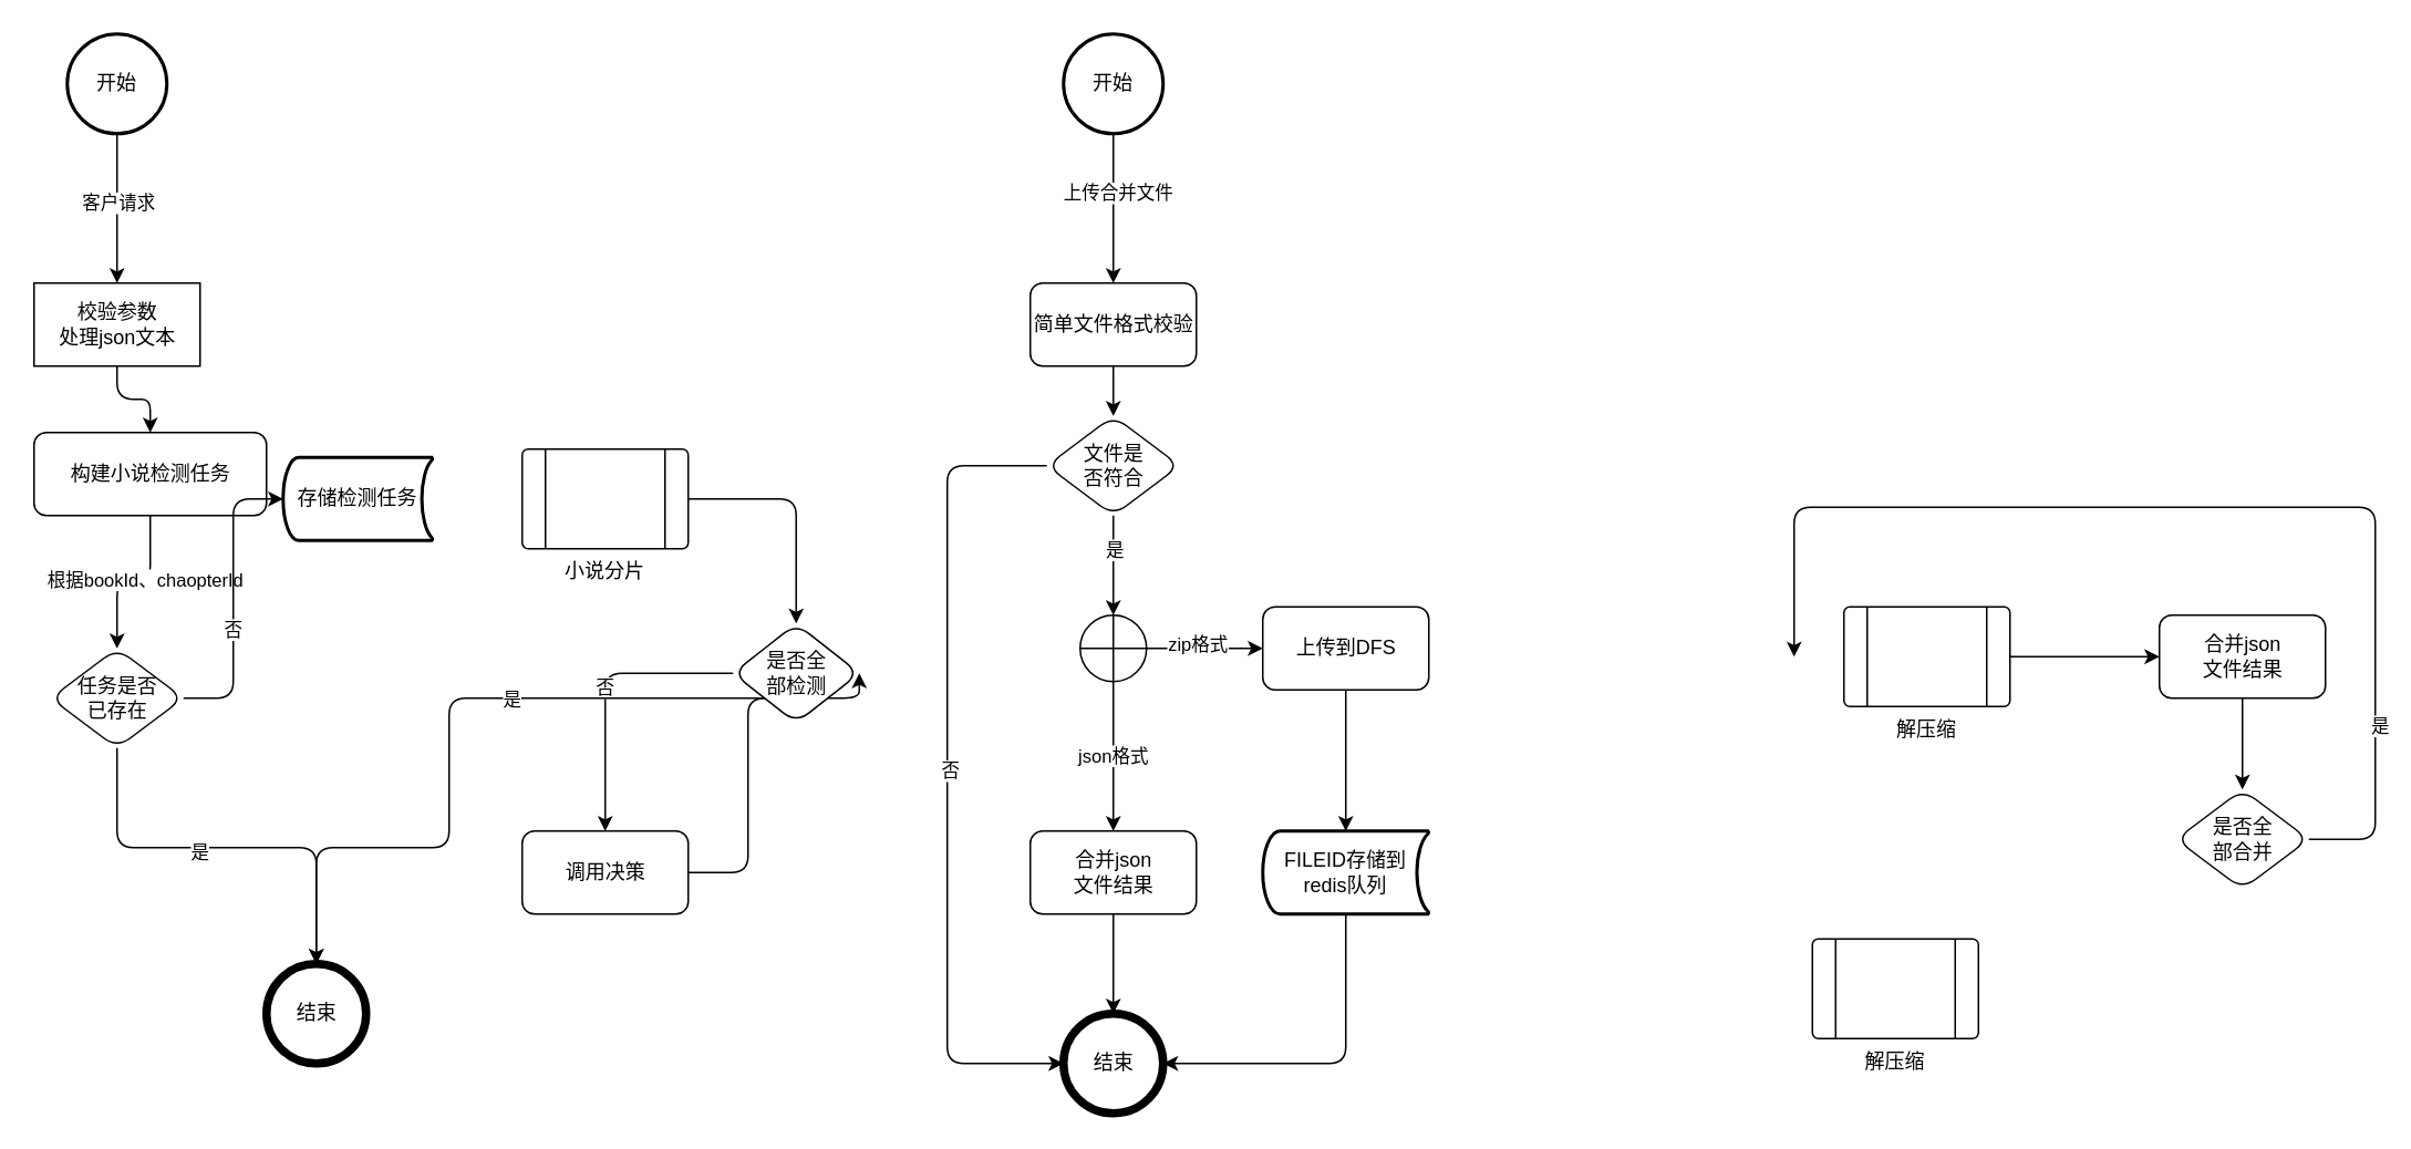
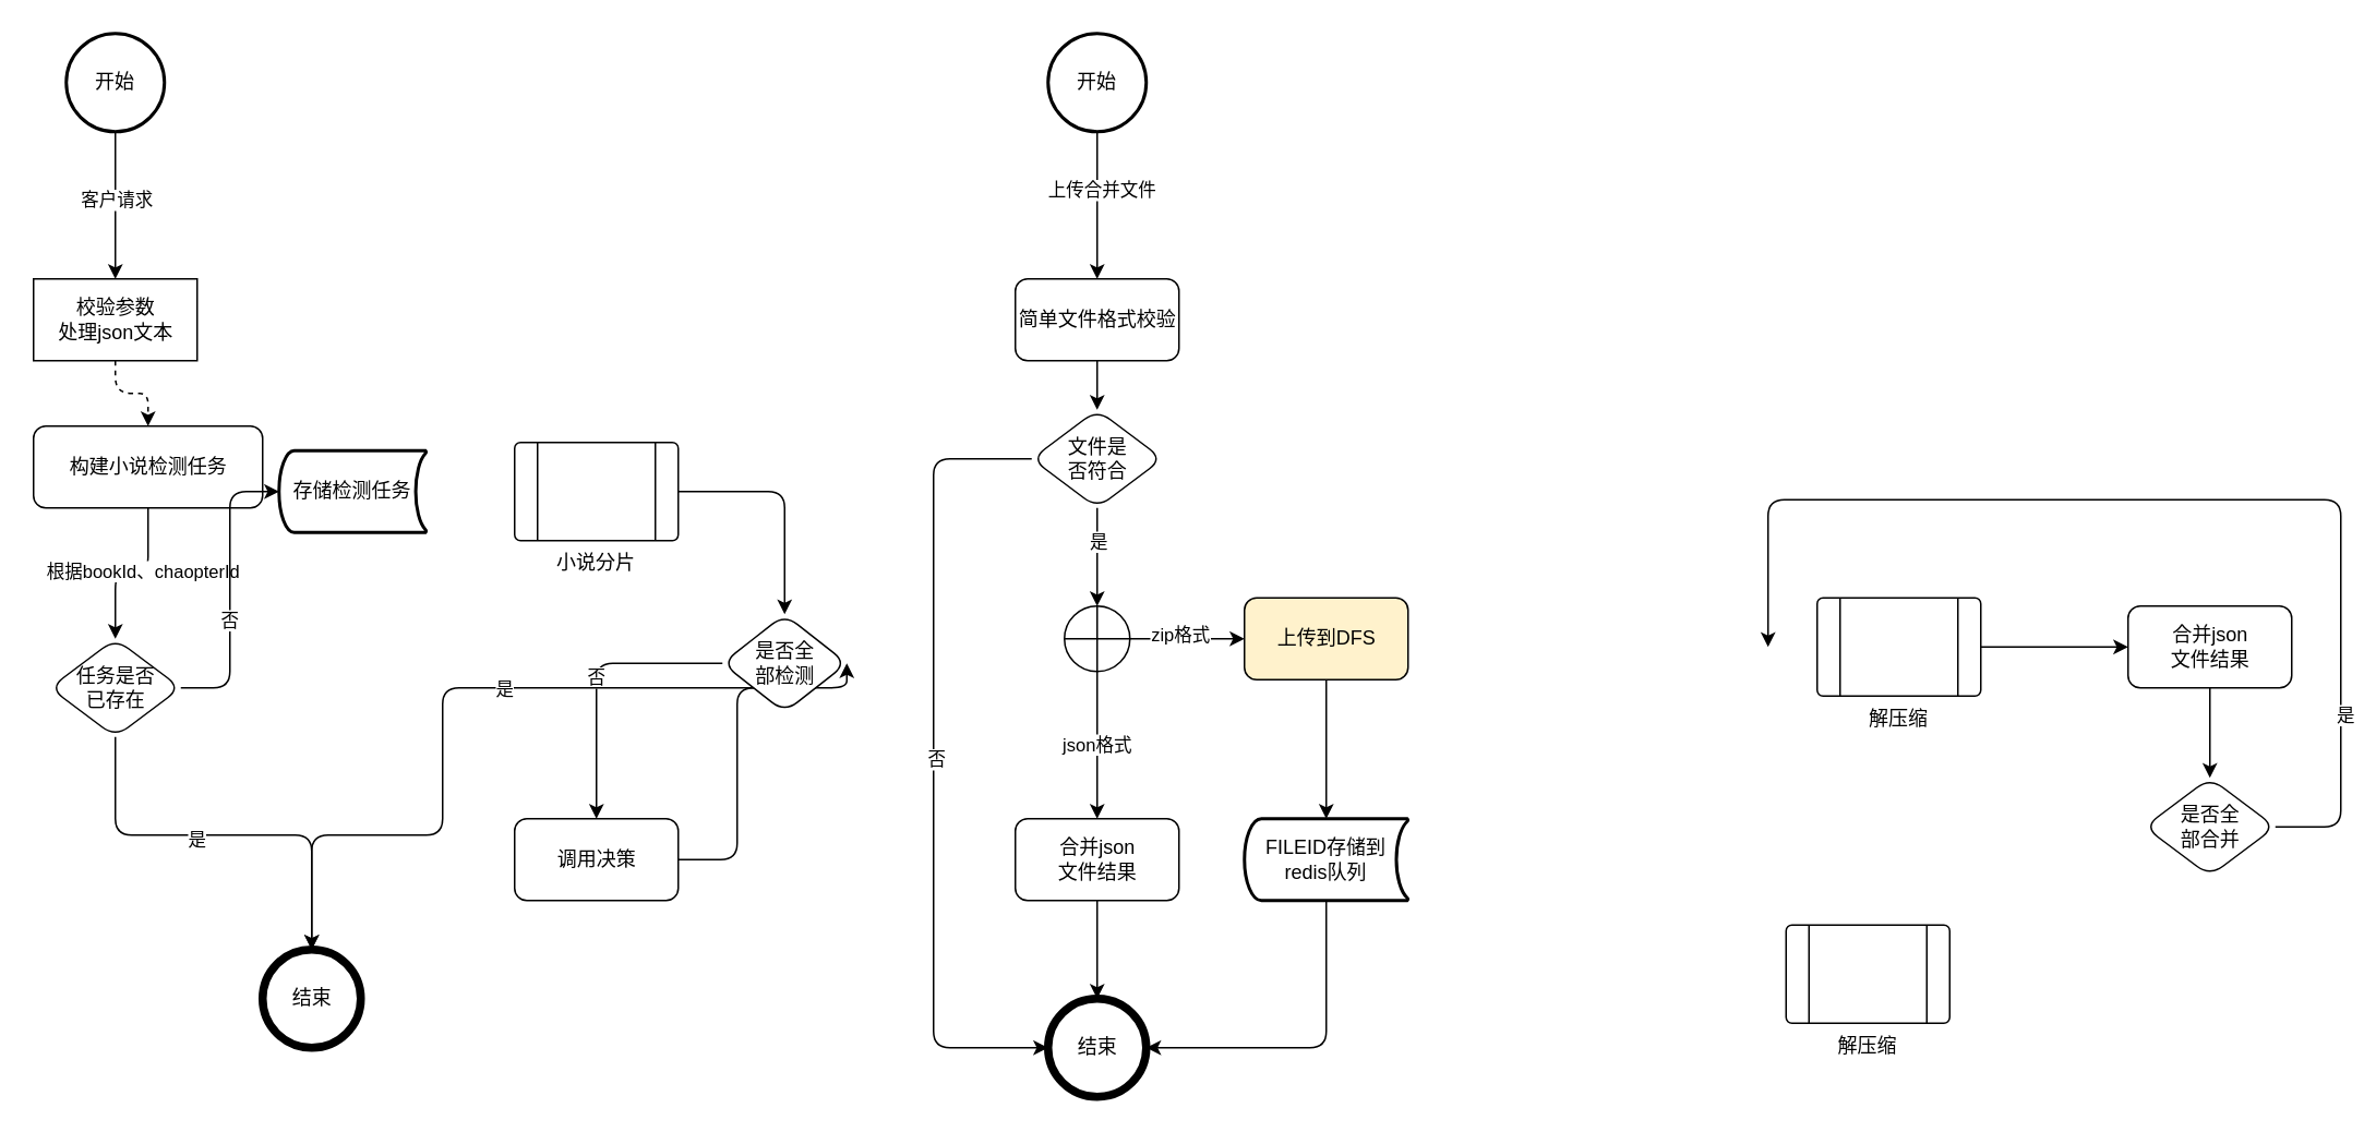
  <mxCell id="0" />
  <mxCell id="1" parent="0" />
  <mxCell id="2" style="edgeStyle=orthogonalEdgeStyle;orthogonalLoop=1;jettySize=auto;html=1;" edge="1" parent="1" source="4" target="6"><mxGeometry relative="1" as="geometry" /></mxCell>
  <mxCell id="3" value="客户请求" style="edgeLabel;html=1;align=center;verticalAlign=middle;resizable=0;points=[];rounded=1;" vertex="1" connectable="0" parent="2"><mxGeometry x="-0.089" relative="1" as="geometry"><mxPoint as="offset" /></mxGeometry></mxCell>
  <mxCell id="4" value="开始" style="strokeWidth=2;html=1;shape=mxgraph.flowchart.start_2;whiteSpace=wrap;rounded=1;" vertex="1" parent="1"><mxGeometry x="40" y="20" width="60" height="60" as="geometry" /></mxCell>
- <mxCell id="5" style="edgeStyle=orthogonalEdgeStyle;orthogonalLoop=1;jettySize=auto;html=1;entryX=0.5;entryY=0;entryDx=0;entryDy=0;" edge="1" parent="1" source="6" target="9"><mxGeometry relative="1" as="geometry" /></mxCell>
+ <mxCell id="5" style="edgeStyle=orthogonalEdgeStyle;orthogonalLoop=1;jettySize=auto;html=1;entryX=0.5;entryY=0;entryDx=0;entryDy=0;dashed=1;" edge="1" parent="1" source="6" target="9"><mxGeometry relative="1" as="geometry" /></mxCell>
  <mxCell id="6" value="校验参数&lt;br&gt;处理json文本" style="html=1;dashed=0;whitespace=wrap;rounded=0;" vertex="1" parent="1"><mxGeometry x="20" y="170" width="100" height="50" as="geometry" /></mxCell>
  <mxCell id="7" style="edgeStyle=orthogonalEdgeStyle;orthogonalLoop=1;jettySize=auto;html=1;" edge="1" parent="1" source="9" target="14"><mxGeometry relative="1" as="geometry" /></mxCell>
  <mxCell id="8" value="根据bookId、chaopterId" style="edgeLabel;html=1;align=center;verticalAlign=middle;resizable=0;points=[];rounded=1;" vertex="1" connectable="0" parent="7"><mxGeometry x="-0.125" y="-2" relative="1" as="geometry"><mxPoint as="offset" /></mxGeometry></mxCell>
  <mxCell id="9" value="构建小说检测任务" style="html=1;dashed=0;whitespace=wrap;rounded=1;" vertex="1" parent="1"><mxGeometry x="20" y="260" width="140" height="50" as="geometry" /></mxCell>
  <mxCell id="10" style="edgeStyle=orthogonalEdgeStyle;orthogonalLoop=1;jettySize=auto;html=1;exitX=0.5;exitY=1;exitDx=0;exitDy=0;" edge="1" parent="1" source="14" target="15"><mxGeometry relative="1" as="geometry"><Array as="points"><mxPoint x="70" y="510" /><mxPoint x="190" y="510" /></Array></mxGeometry></mxCell>
  <mxCell id="11" value="是" style="edgeLabel;html=1;align=center;verticalAlign=middle;resizable=0;points=[];rounded=1;" vertex="1" connectable="0" parent="10"><mxGeometry x="-0.129" y="-2" relative="1" as="geometry"><mxPoint as="offset" /></mxGeometry></mxCell>
  <mxCell id="12" style="edgeStyle=orthogonalEdgeStyle;orthogonalLoop=1;jettySize=auto;html=1;entryX=0;entryY=0.5;entryDx=0;entryDy=0;entryPerimeter=0;" edge="1" parent="1" source="14" target="16"><mxGeometry relative="1" as="geometry" /></mxCell>
  <mxCell id="13" value="否" style="edgeLabel;html=1;align=center;verticalAlign=middle;resizable=0;points=[];rounded=1;" vertex="1" connectable="0" parent="12"><mxGeometry x="-0.2" y="1" relative="1" as="geometry"><mxPoint as="offset" /></mxGeometry></mxCell>
  <mxCell id="14" value="任务是否&lt;br&gt;已存在" style="shape=rhombus;html=1;dashed=0;whitespace=wrap;perimeter=rhombusPerimeter;rounded=1;" vertex="1" parent="1"><mxGeometry x="30" y="390" width="80" height="60" as="geometry" /></mxCell>
  <mxCell id="15" value="结束" style="shape=ellipse;html=1;dashed=0;whitespace=wrap;aspect=fixed;strokeWidth=5;perimeter=ellipsePerimeter;rounded=1;" vertex="1" parent="1"><mxGeometry x="160" y="580" width="60" height="60" as="geometry" /></mxCell>
  <mxCell id="16" value="存储检测任务" style="strokeWidth=2;html=1;shape=mxgraph.flowchart.stored_data;whiteSpace=wrap;rounded=1;" vertex="1" parent="1"><mxGeometry x="170" y="275" width="90" height="50" as="geometry" /></mxCell>
  <mxCell id="17" style="edgeStyle=orthogonalEdgeStyle;orthogonalLoop=1;jettySize=auto;html=1;entryX=0.5;entryY=0;entryDx=0;entryDy=0;" edge="1" parent="1" source="18" target="24"><mxGeometry relative="1" as="geometry" /></mxCell>
  <mxCell id="18" value="小说分片" style="verticalLabelPosition=bottom;verticalAlign=top;html=1;shape=process;whiteSpace=wrap;size=0.14;arcSize=6;rounded=1;" vertex="1" parent="1"><mxGeometry x="314" y="270" width="100" height="60" as="geometry" /></mxCell>
  <mxCell id="19" style="edgeStyle=orthogonalEdgeStyle;orthogonalLoop=1;jettySize=auto;html=1;entryX=1;entryY=0.5;entryDx=0;entryDy=0;" edge="1" parent="1" source="20" target="24"><mxGeometry relative="1" as="geometry"><mxPoint x="460" y="410" as="targetPoint" /><Array as="points"><mxPoint x="450" y="525" /><mxPoint x="450" y="420" /></Array></mxGeometry></mxCell>
  <mxCell id="20" value="调用决策" style="html=1;dashed=0;whitespace=wrap;rounded=1;" vertex="1" parent="1"><mxGeometry x="314" y="500" width="100" height="50" as="geometry" /></mxCell>
  <mxCell id="21" value="否" style="edgeStyle=orthogonalEdgeStyle;orthogonalLoop=1;jettySize=auto;html=1;" edge="1" parent="1" source="24" target="20"><mxGeometry relative="1" as="geometry" /></mxCell>
  <mxCell id="22" style="edgeStyle=orthogonalEdgeStyle;orthogonalLoop=1;jettySize=auto;html=1;entryX=0.5;entryY=0;entryDx=0;entryDy=0;" edge="1" parent="1" source="24" target="15"><mxGeometry relative="1" as="geometry"><Array as="points"><mxPoint x="270" y="420" /><mxPoint x="270" y="510" /><mxPoint x="190" y="510" /></Array></mxGeometry></mxCell>
  <mxCell id="23" value="是" style="edgeLabel;html=1;align=center;verticalAlign=middle;resizable=0;points=[];rounded=1;" vertex="1" connectable="0" parent="22"><mxGeometry x="-0.29" relative="1" as="geometry"><mxPoint as="offset" /></mxGeometry></mxCell>
  <mxCell id="24" value="是否全&lt;br&gt;部检测" style="shape=rhombus;html=1;dashed=0;whitespace=wrap;perimeter=rhombusPerimeter;rounded=1;" vertex="1" parent="1"><mxGeometry x="441" y="375" width="76" height="60" as="geometry" /></mxCell>
  <mxCell id="25" style="edgeStyle=orthogonalEdgeStyle;rounded=1;orthogonalLoop=1;jettySize=auto;html=1;entryX=0.5;entryY=0;entryDx=0;entryDy=0;" edge="1" parent="1" source="27" target="29"><mxGeometry relative="1" as="geometry" /></mxCell>
  <mxCell id="26" value="上传合并文件" style="edgeLabel;html=1;align=center;verticalAlign=middle;resizable=0;points=[];" vertex="1" connectable="0" parent="25"><mxGeometry x="-0.222" y="2" relative="1" as="geometry"><mxPoint as="offset" /></mxGeometry></mxCell>
  <mxCell id="27" value="开始" style="strokeWidth=2;html=1;shape=mxgraph.flowchart.start_2;whiteSpace=wrap;rounded=1;" vertex="1" parent="1"><mxGeometry x="640" y="20" width="60" height="60" as="geometry" /></mxCell>
  <mxCell id="28" style="edgeStyle=orthogonalEdgeStyle;curved=0;rounded=1;sketch=0;orthogonalLoop=1;jettySize=auto;html=1;entryX=0.5;entryY=0;entryDx=0;entryDy=0;" edge="1" parent="1" source="29" target="34"><mxGeometry relative="1" as="geometry" /></mxCell>
  <mxCell id="29" value="简单文件格式校验" style="html=1;dashed=0;whitespace=wrap;rounded=1;" vertex="1" parent="1"><mxGeometry x="620" y="170" width="100" height="50" as="geometry" /></mxCell>
  <mxCell id="30" style="edgeStyle=orthogonalEdgeStyle;curved=0;rounded=1;sketch=0;orthogonalLoop=1;jettySize=auto;html=1;entryX=0.5;entryY=0;entryDx=0;entryDy=0;entryPerimeter=0;" edge="1" parent="1" source="34" target="38"><mxGeometry relative="1" as="geometry" /></mxCell>
  <mxCell id="31" value="是" style="edgeLabel;html=1;align=center;verticalAlign=middle;resizable=0;points=[];" vertex="1" connectable="0" parent="30"><mxGeometry x="-0.367" y="2" relative="1" as="geometry"><mxPoint x="-2" y="1" as="offset" /></mxGeometry></mxCell>
  <mxCell id="32" style="edgeStyle=orthogonalEdgeStyle;curved=0;rounded=1;sketch=0;orthogonalLoop=1;jettySize=auto;html=1;entryX=0;entryY=0.5;entryDx=0;entryDy=0;" edge="1" parent="1" source="34" target="53"><mxGeometry relative="1" as="geometry"><Array as="points"><mxPoint x="570" y="280" /><mxPoint x="570" y="640" /></Array></mxGeometry></mxCell>
  <mxCell id="33" value="否" style="edgeLabel;html=1;align=center;verticalAlign=middle;resizable=0;points=[];" vertex="1" connectable="0" parent="32"><mxGeometry x="-0.008" y="1" relative="1" as="geometry"><mxPoint as="offset" /></mxGeometry></mxCell>
  <mxCell id="34" value="文件是&lt;br&gt;否符合" style="shape=rhombus;html=1;dashed=0;whitespace=wrap;perimeter=rhombusPerimeter;rounded=1;" vertex="1" parent="1"><mxGeometry x="630" y="250" width="80" height="60" as="geometry" /></mxCell>
  <mxCell id="35" value="json格式" style="edgeStyle=orthogonalEdgeStyle;curved=0;rounded=1;sketch=0;orthogonalLoop=1;jettySize=auto;html=1;entryX=0.5;entryY=0;entryDx=0;entryDy=0;" edge="1" parent="1" source="38" target="40"><mxGeometry relative="1" as="geometry" /></mxCell>
  <mxCell id="36" style="edgeStyle=orthogonalEdgeStyle;curved=0;rounded=1;sketch=0;orthogonalLoop=1;jettySize=auto;html=1;entryX=0;entryY=0.5;entryDx=0;entryDy=0;" edge="1" parent="1" source="38" target="50"><mxGeometry relative="1" as="geometry" /></mxCell>
  <mxCell id="37" value="zip格式" style="edgeLabel;html=1;align=center;verticalAlign=middle;resizable=0;points=[];" vertex="1" connectable="0" parent="36"><mxGeometry x="-0.143" y="3" relative="1" as="geometry"><mxPoint as="offset" /></mxGeometry></mxCell>
  <mxCell id="38" value="" style="verticalLabelPosition=bottom;verticalAlign=top;html=1;shape=mxgraph.flowchart.summing_function;rounded=0;sketch=0;" vertex="1" parent="1"><mxGeometry x="650" y="370" width="40" height="40" as="geometry" /></mxCell>
  <mxCell id="39" style="edgeStyle=orthogonalEdgeStyle;curved=0;rounded=1;sketch=0;orthogonalLoop=1;jettySize=auto;html=1;entryX=0.5;entryY=0;entryDx=0;entryDy=0;" edge="1" parent="1" source="40" target="53"><mxGeometry relative="1" as="geometry" /></mxCell>
  <mxCell id="40" value="合并json&lt;br&gt;文件结果" style="html=1;dashed=0;whitespace=wrap;rounded=1;" vertex="1" parent="1"><mxGeometry x="620" y="500" width="100" height="50" as="geometry" /></mxCell>
  <mxCell id="41" style="edgeStyle=orthogonalEdgeStyle;curved=0;rounded=1;sketch=0;orthogonalLoop=1;jettySize=auto;html=1;" edge="1" parent="1" source="42" target="44"><mxGeometry relative="1" as="geometry" /></mxCell>
  <mxCell id="42" value="解压缩" style="verticalLabelPosition=bottom;verticalAlign=top;html=1;shape=process;whiteSpace=wrap;rounded=1;size=0.14;arcSize=6;sketch=0;" vertex="1" parent="1"><mxGeometry x="1110" y="365" width="100" height="60" as="geometry" /></mxCell>
  <mxCell id="43" style="edgeStyle=orthogonalEdgeStyle;curved=0;rounded=1;sketch=0;orthogonalLoop=1;jettySize=auto;html=1;entryX=0.5;entryY=0;entryDx=0;entryDy=0;" edge="1" parent="1" source="44" target="47"><mxGeometry relative="1" as="geometry" /></mxCell>
  <mxCell id="44" value="合并json&lt;br&gt;文件结果" style="html=1;dashed=0;whitespace=wrap;rounded=1;" vertex="1" parent="1"><mxGeometry x="1300" y="370" width="100" height="50" as="geometry" /></mxCell>
  <mxCell id="45" style="edgeStyle=orthogonalEdgeStyle;curved=0;rounded=1;sketch=0;orthogonalLoop=1;jettySize=auto;html=1;exitX=1;exitY=0.5;exitDx=0;exitDy=0;" edge="1" parent="1" source="47"><mxGeometry relative="1" as="geometry"><mxPoint x="1080" y="395" as="targetPoint" /><Array as="points"><mxPoint x="1430" y="505" /><mxPoint x="1430" y="305" /><mxPoint x="1080" y="305" /></Array></mxGeometry></mxCell>
  <mxCell id="46" value="是" style="edgeLabel;html=1;align=center;verticalAlign=middle;resizable=0;points=[];" vertex="1" connectable="0" parent="45"><mxGeometry x="-0.678" y="-2" relative="1" as="geometry"><mxPoint as="offset" /></mxGeometry></mxCell>
  <mxCell id="47" value="是否全&lt;br&gt;部合并" style="shape=rhombus;html=1;dashed=0;whitespace=wrap;perimeter=rhombusPerimeter;rounded=1;" vertex="1" parent="1"><mxGeometry x="1310" y="475" width="80" height="60" as="geometry" /></mxCell>
  <mxCell id="48" value="解压缩" style="verticalLabelPosition=bottom;verticalAlign=top;html=1;shape=process;whiteSpace=wrap;rounded=1;size=0.14;arcSize=6;sketch=0;" vertex="1" parent="1"><mxGeometry x="1091" y="565" width="100" height="60" as="geometry" /></mxCell>
  <mxCell id="49" style="edgeStyle=orthogonalEdgeStyle;curved=0;rounded=1;sketch=0;orthogonalLoop=1;jettySize=auto;html=1;entryX=0.5;entryY=0;entryDx=0;entryDy=0;entryPerimeter=0;" edge="1" parent="1" source="50" target="52"><mxGeometry relative="1" as="geometry" /></mxCell>
- <mxCell id="50" value="上传到DFS" style="html=1;dashed=0;whitespace=wrap;rounded=1;" vertex="1" parent="1"><mxGeometry x="760" y="365" width="100" height="50" as="geometry" /></mxCell>
+ <mxCell id="50" value="上传到DFS" style="html=1;dashed=0;whitespace=wrap;rounded=1;fillColor=#fff2cc;" vertex="1" parent="1"><mxGeometry x="760" y="365" width="100" height="50" as="geometry" /></mxCell>
  <mxCell id="51" style="edgeStyle=orthogonalEdgeStyle;curved=0;rounded=1;sketch=0;orthogonalLoop=1;jettySize=auto;html=1;entryX=1;entryY=0.5;entryDx=0;entryDy=0;exitX=0.5;exitY=1;exitDx=0;exitDy=0;exitPerimeter=0;" edge="1" parent="1" source="52" target="53"><mxGeometry relative="1" as="geometry" /></mxCell>
  <mxCell id="52" value="FILEID存储到redis队列" style="strokeWidth=2;html=1;shape=mxgraph.flowchart.stored_data;whiteSpace=wrap;rounded=0;sketch=0;" vertex="1" parent="1"><mxGeometry x="760" y="500" width="100" height="50" as="geometry" /></mxCell>
  <mxCell id="53" value="结束" style="shape=ellipse;html=1;dashed=0;whitespace=wrap;aspect=fixed;strokeWidth=5;perimeter=ellipsePerimeter;rounded=1;" vertex="1" parent="1"><mxGeometry x="640" y="610" width="60" height="60" as="geometry" /></mxCell>
